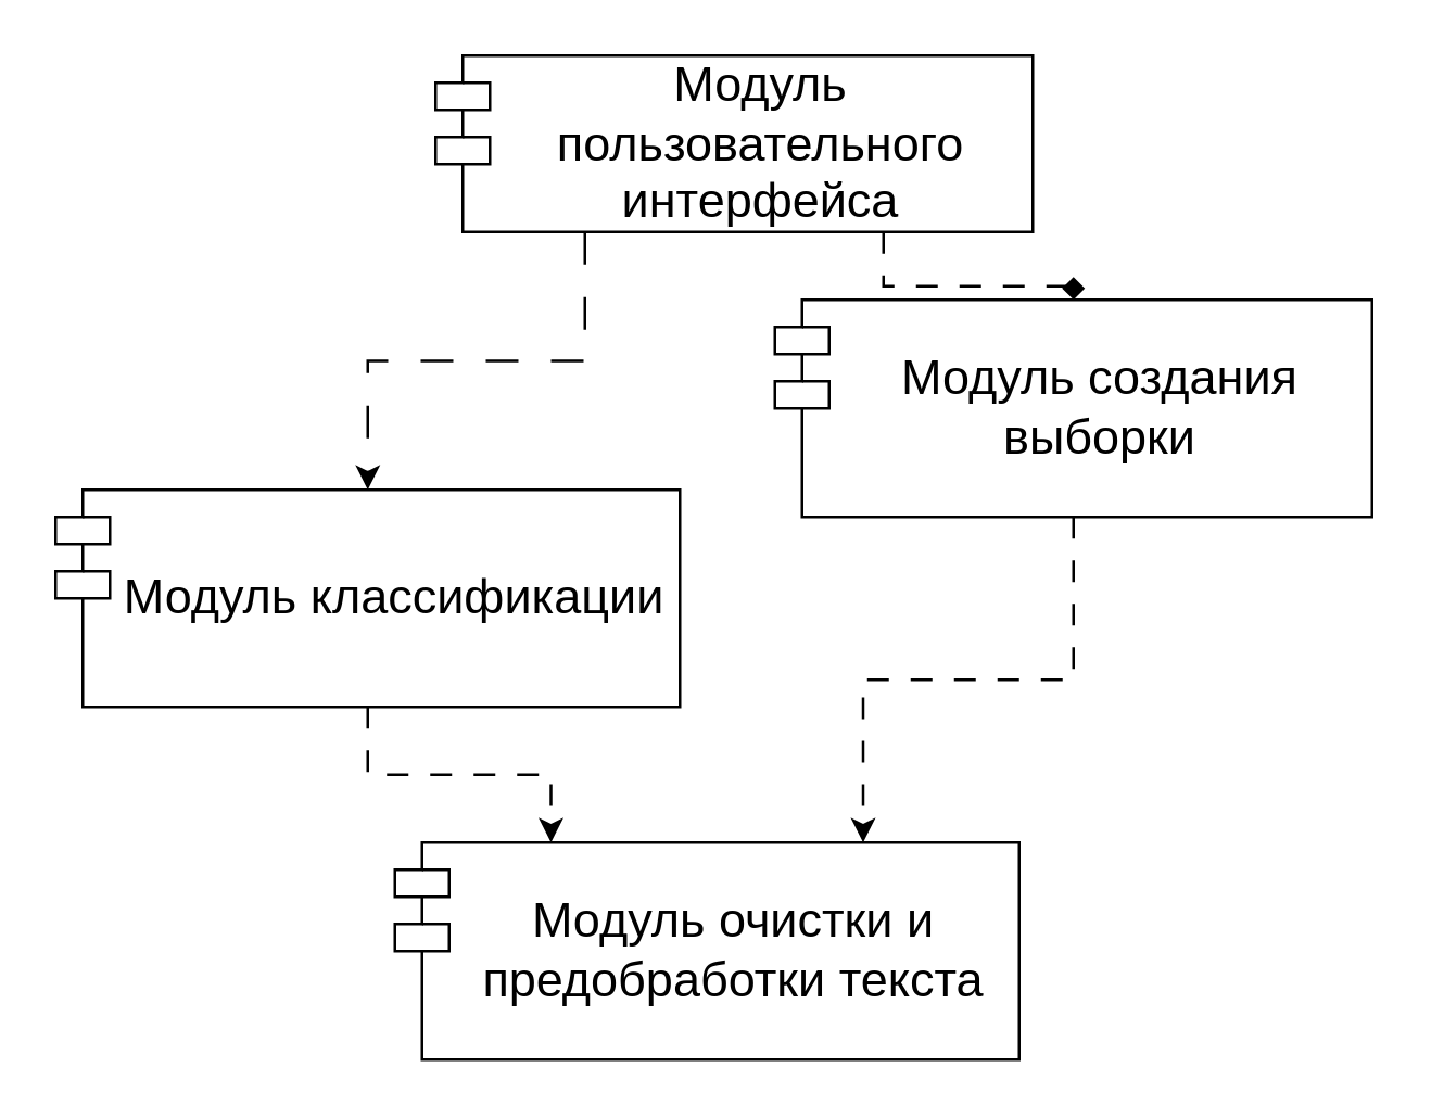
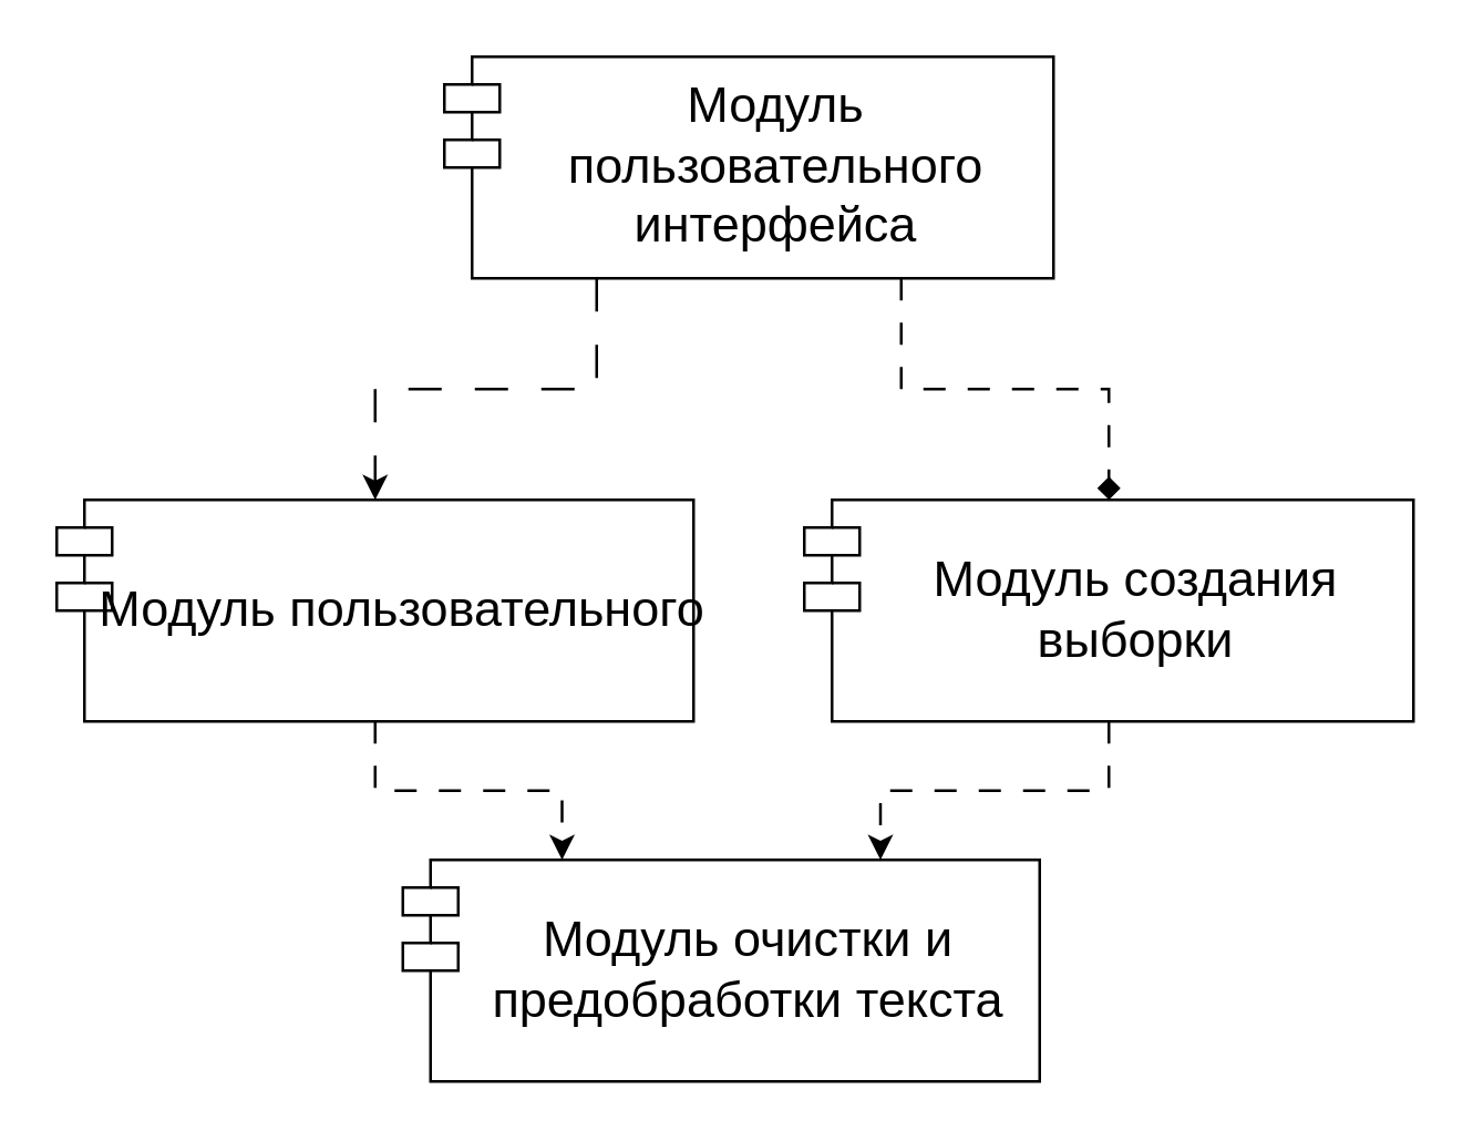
  <mxCell id="0" />
  <mxCell id="1" parent="0" />
  <mxCell id="2" style="edgeStyle=orthogonalEdgeStyle;rounded=0;orthogonalLoop=1;jettySize=auto;html=1;exitX=0.25;exitY=1;exitDx=0;exitDy=0;entryX=0.5;entryY=0;entryDx=0;entryDy=0;dashed=1;dashPattern=12 12;" parent="1" source="4" target="9" edge="1"><mxGeometry relative="1" as="geometry" /></mxCell>
  <mxCell id="3" style="edgeStyle=orthogonalEdgeStyle;rounded=0;orthogonalLoop=1;jettySize=auto;html=1;exitX=0.75;exitY=1;exitDx=0;exitDy=0;entryX=0.5;entryY=0;entryDx=0;entryDy=0;dashed=1;dashPattern=8 8;endArrow=diamond;" parent="1" source="4" target="7" edge="1"><mxGeometry relative="1" as="geometry" /></mxCell>
- <mxCell id="4" value="&lt;font style=&quot;font-size: 18px;&quot;&gt;Модуль пользовательного интерфейса&lt;/font&gt;" style="shape=module;align=left;spacingLeft=20;align=center;verticalAlign=middle;whiteSpace=wrap;html=1;" parent="1" vertex="1"><mxGeometry x="160" y="20" width="220" height="65" as="geometry" /></mxCell>
+ <mxCell id="4" value="&lt;font style=&quot;font-size: 18px;&quot;&gt;Модуль пользовательного интерфейса&lt;/font&gt;" style="shape=module;align=left;spacingLeft=20;align=center;verticalAlign=middle;whiteSpace=wrap;html=1;" parent="1" vertex="1"><mxGeometry x="160" y="20" width="220" height="80" as="geometry" /></mxCell>
  <mxCell id="5" value="&lt;font style=&quot;font-size: 18px;&quot;&gt;Модуль очистки и предобработки текста&lt;/font&gt;" style="shape=module;align=left;spacingLeft=20;align=center;verticalAlign=middle;whiteSpace=wrap;html=1;" parent="1" vertex="1"><mxGeometry x="145" y="310" width="230" height="80" as="geometry" /></mxCell>
  <mxCell id="6" style="edgeStyle=orthogonalEdgeStyle;rounded=0;orthogonalLoop=1;jettySize=auto;html=1;exitX=0.5;exitY=1;exitDx=0;exitDy=0;entryX=0.75;entryY=0;entryDx=0;entryDy=0;dashed=1;dashPattern=8 8;" parent="1" source="7" target="5" edge="1"><mxGeometry relative="1" as="geometry" /></mxCell>
- <mxCell id="7" value="&lt;font style=&quot;font-size: 18px;&quot;&gt;Модуль создания выборки&lt;/font&gt;" style="shape=module;align=left;spacingLeft=20;align=center;verticalAlign=middle;whiteSpace=wrap;html=1;" parent="1" vertex="1"><mxGeometry x="285" y="110" width="220" height="80" as="geometry" /></mxCell>
+ <mxCell id="7" value="&lt;font style=&quot;font-size: 18px;&quot;&gt;Модуль создания выборки&lt;/font&gt;" style="shape=module;align=left;spacingLeft=20;align=center;verticalAlign=middle;whiteSpace=wrap;html=1;" parent="1" vertex="1"><mxGeometry x="290" y="180" width="220" height="80" as="geometry" /></mxCell>
  <mxCell id="8" style="edgeStyle=orthogonalEdgeStyle;rounded=0;orthogonalLoop=1;jettySize=auto;html=1;exitX=0.5;exitY=1;exitDx=0;exitDy=0;entryX=0.25;entryY=0;entryDx=0;entryDy=0;dashed=1;dashPattern=8 8;" parent="1" source="9" target="5" edge="1"><mxGeometry relative="1" as="geometry" /></mxCell>
- <mxCell id="9" value="&lt;font style=&quot;font-size: 18px;&quot;&gt;&lt;font style=&quot;font-size: 18px;&quot;&gt;Модуль&amp;nbsp;&lt;/font&gt;&lt;font face=&quot;Helvetica&quot;&gt;классификации&lt;/font&gt;&lt;/font&gt;" style="shape=module;align=left;spacingLeft=20;align=center;verticalAlign=middle;whiteSpace=wrap;html=1;" parent="1" vertex="1"><mxGeometry x="20" y="180" width="230" height="80" as="geometry" /></mxCell>
+ <mxCell id="9" value="&lt;font style=&quot;font-size: 18px;&quot;&gt;&lt;font style=&quot;font-size: 18px;&quot;&gt;Модуль&amp;nbsp;&lt;/font&gt;&lt;font face=&quot;Helvetica&quot;&gt;пользовательного&lt;/font&gt;&lt;/font&gt;" style="shape=module;align=left;spacingLeft=20;align=center;verticalAlign=middle;whiteSpace=wrap;html=1;" parent="1" vertex="1"><mxGeometry x="20" y="180" width="230" height="80" as="geometry" /></mxCell>
